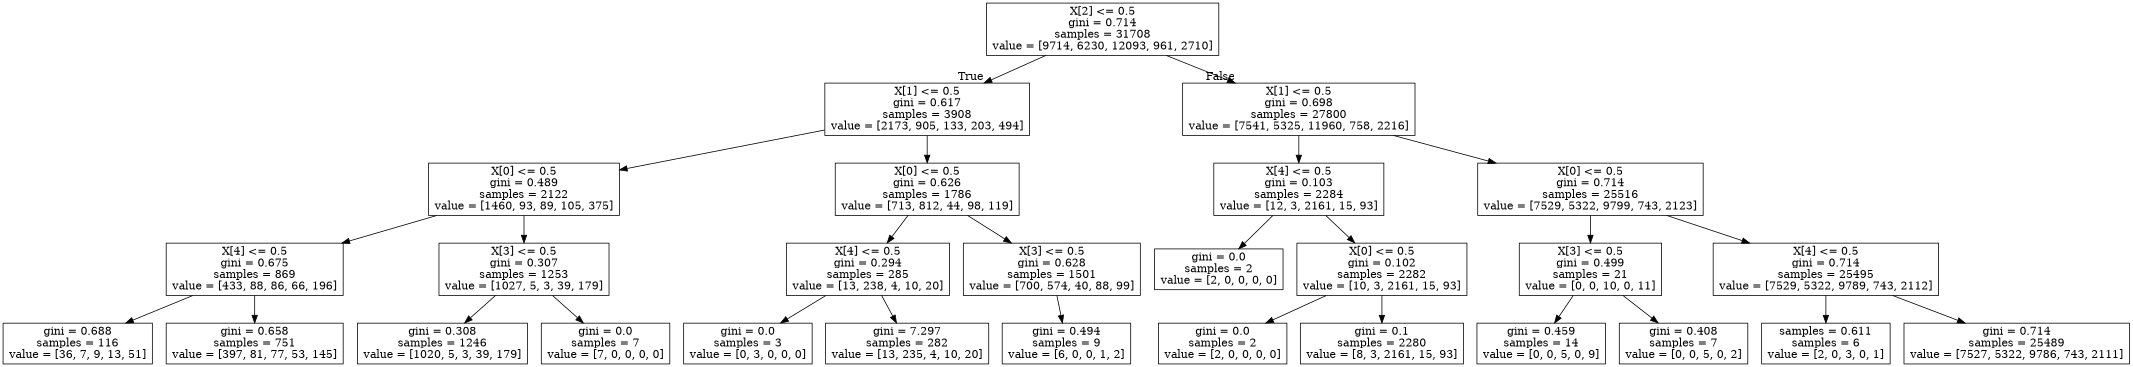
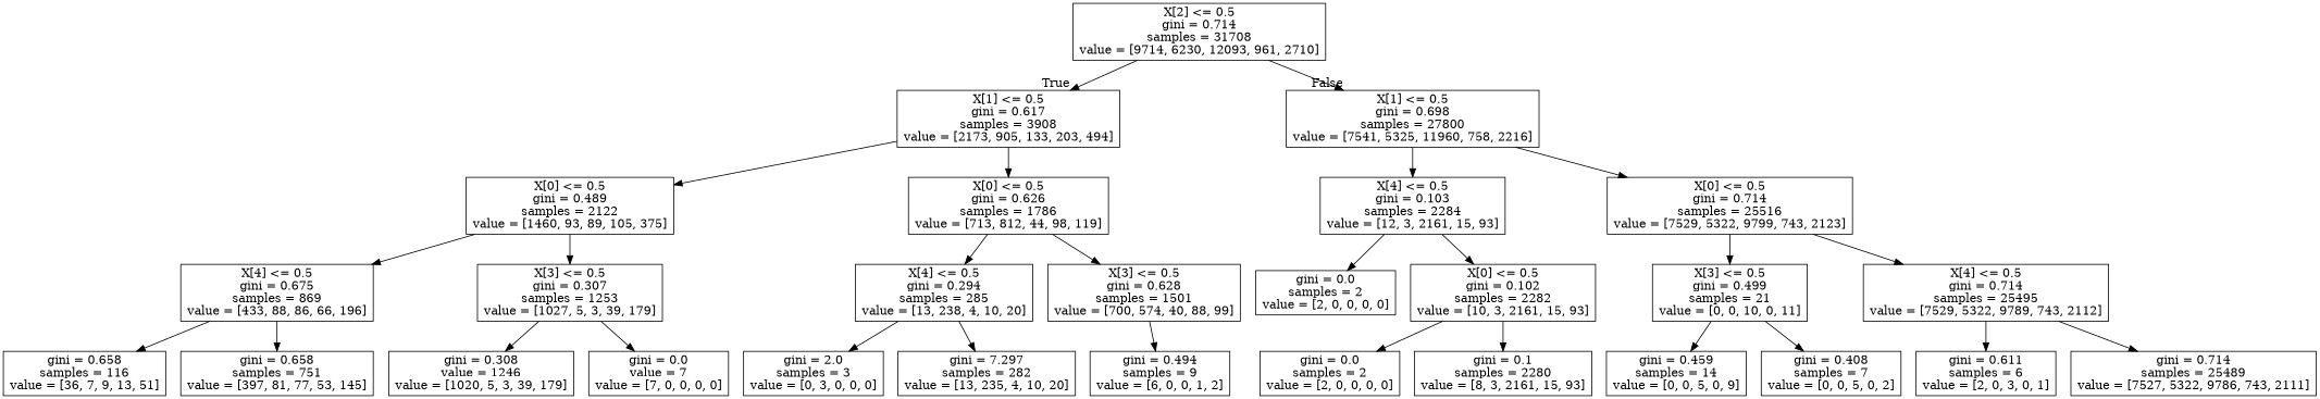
  digraph {
    node [shape=box]
    n1 [label="X[2] <= 0.5\ngini = 0.714\nsamples = 31708\nvalue = [9714, 6230, 12093, 961, 2710]"]
    n2 [label="X[1] <= 0.5\ngini = 0.617\nsamples = 3908\nvalue = [2173, 905, 133, 203, 494]"]
    n3 [label="X[1] <= 0.5\ngini = 0.698\nsamples = 27800\nvalue = [7541, 5325, 11960, 758, 2216]"]
    n4 [label="X[0] <= 0.5\ngini = 0.489\nsamples = 2122\nvalue = [1460, 93, 89, 105, 375]"]
    n5 [label="X[0] <= 0.5\ngini = 0.626\nsamples = 1786\nvalue = [713, 812, 44, 98, 119]"]
    n6 [label="X[4] <= 0.5\ngini = 0.103\nsamples = 2284\nvalue = [12, 3, 2161, 15, 93]"]
    n7 [label="X[0] <= 0.5\ngini = 0.714\nsamples = 25516\nvalue = [7529, 5322, 9799, 743, 2123]"]
    n8 [label="X[4] <= 0.5\ngini = 0.675\nsamples = 869\nvalue = [433, 88, 86, 66, 196]"]
    n9 [label="X[3] <= 0.5\ngini = 0.307\nsamples = 1253\nvalue = [1027, 5, 3, 39, 179]"]
    n10 [label="X[4] <= 0.5\ngini = 0.294\nsamples = 285\nvalue = [13, 238, 4, 10, 20]"]
    n11 [label="X[3] <= 0.5\ngini = 0.628\nsamples = 1501\nvalue = [700, 574, 40, 88, 99]"]
-   n12 [label="gini = 0.688\nsamples = 116\nvalue = [36, 7, 9, 13, 51]"]
+   n12 [label="gini = 0.658\nsamples = 116\nvalue = [36, 7, 9, 13, 51]"]
    n13 [label="gini = 0.658\nsamples = 751\nvalue = [397, 81, 77, 53, 145]"]
-   n14 [label="gini = 0.308\nsamples = 1246\nvalue = [1020, 5, 3, 39, 179]"]
-   n15 [label="gini = 0.0\nsamples = 7\nvalue = [7, 0, 0, 0, 0]"]
-   n16 [label="gini = 0.0\nsamples = 3\nvalue = [0, 3, 0, 0, 0]"]
+   n14 [label="gini = 0.308\nvalue = 1246\nvalue = [1020, 5, 3, 39, 179]"]
+   n15 [label="gini = 0.0\nvalue = 7\nvalue = [7, 0, 0, 0, 0]"]
+   n16 [label="gini = 2.0\nsamples = 3\nvalue = [0, 3, 0, 0, 0]"]
    n17 [label="gini = 7.297\nsamples = 282\nvalue = [13, 235, 4, 10, 20]"]
    n18 [label="gini = 0.494\nsamples = 9\nvalue = [6, 0, 0, 1, 2]"]
    n19 [label="gini = 0.0\nsamples = 2\nvalue = [2, 0, 0, 0, 0]"]
    n20 [label="X[0] <= 0.5\ngini = 0.102\nsamples = 2282\nvalue = [10, 3, 2161, 15, 93]"]
    n21 [label="X[3] <= 0.5\ngini = 0.499\nsamples = 21\nvalue = [0, 0, 10, 0, 11]"]
    n22 [label="X[4] <= 0.5\ngini = 0.714\nsamples = 25495\nvalue = [7529, 5322, 9789, 743, 2112]"]
    n23 [label="gini = 0.0\nsamples = 2\nvalue = [2, 0, 0, 0, 0]"]
    n24 [label="gini = 0.1\nsamples = 2280\nvalue = [8, 3, 2161, 15, 93]"]
    n25 [label="gini = 0.459\nsamples = 14\nvalue = [0, 0, 5, 0, 9]"]
    n26 [label="gini = 0.408\nsamples = 7\nvalue = [0, 0, 5, 0, 2]"]
-   n27 [label="samples = 0.611\nsamples = 6\nvalue = [2, 0, 3, 0, 1]"]
+   n27 [label="gini = 0.611\nsamples = 6\nvalue = [2, 0, 3, 0, 1]"]
    n28 [label="gini = 0.714\nsamples = 25489\nvalue = [7527, 5322, 9786, 743, 2111]"]
    n1 -> n2 [headlabel=True labelangle=45 labeldistance=2.5]
    n1 -> n3 [headlabel=False labelangle=-45 labeldistance=2.5]
    n2 -> n4
    n2 -> n5
    n3 -> n6
    n3 -> n7
    n4 -> n8
    n4 -> n9
    n5 -> n10
    n5 -> n11
    n6 -> n19
    n6 -> n20
    n7 -> n21
    n7 -> n22
    n8 -> n12
    n8 -> n13
    n9 -> n14
    n9 -> n15
    n10 -> n16
    n10 -> n17
    n11 -> n18
    n20 -> n23
    n20 -> n24
    n21 -> n25
    n21 -> n26
    n22 -> n27
    n22 -> n28
  }
